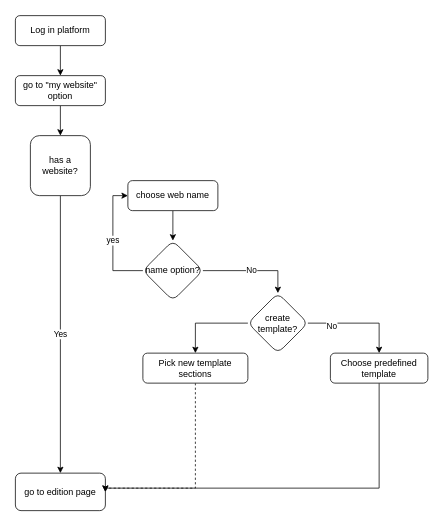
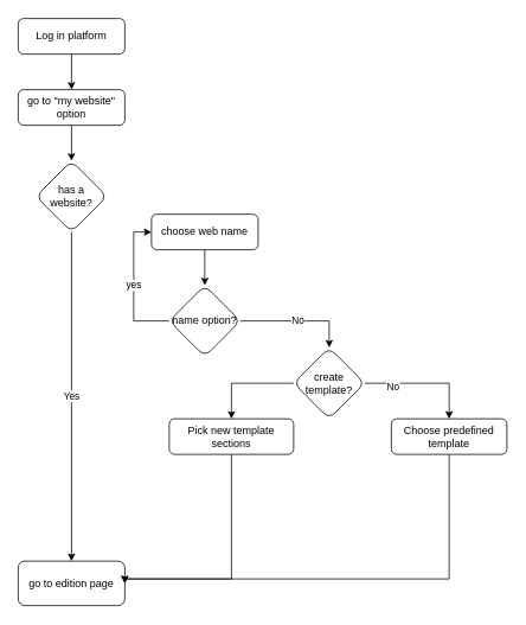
  <mxCell id="0" />
  <mxCell id="1" parent="0" />
  <mxCell id="2" value="" style="edgeStyle=orthogonalEdgeStyle;rounded=0;orthogonalLoop=1;jettySize=auto;html=1;" edge="1" parent="1" source="3" target="5"><mxGeometry relative="1" as="geometry" /></mxCell>
  <mxCell id="3" value="Log in platform" style="rounded=1;whiteSpace=wrap;html=1;" vertex="1" parent="1"><mxGeometry x="20" y="20" width="120" height="40" as="geometry" /></mxCell>
  <mxCell id="4" value="" style="edgeStyle=orthogonalEdgeStyle;rounded=0;orthogonalLoop=1;jettySize=auto;html=1;" edge="1" parent="1" source="5" target="7"><mxGeometry relative="1" as="geometry" /></mxCell>
  <mxCell id="5" value="go to &quot;my website&quot; option" style="whiteSpace=wrap;html=1;rounded=1;" vertex="1" parent="1"><mxGeometry x="20" y="100" width="120" height="40" as="geometry" /></mxCell>
  <mxCell id="6" value="Yes" style="edgeStyle=orthogonalEdgeStyle;rounded=0;orthogonalLoop=1;jettySize=auto;html=1;" edge="1" parent="1" source="7" target="8"><mxGeometry relative="1" as="geometry" /></mxCell>
- <mxCell id="7" value="has a website?" style="whiteSpace=wrap;html=1;rounded=1;" vertex="1" parent="1"><mxGeometry x="40" y="180" width="80" height="80" as="geometry" /></mxCell>
+ <mxCell id="7" value="has a website?" style="rhombus;whiteSpace=wrap;html=1;rounded=1;" vertex="1" parent="1"><mxGeometry x="40" y="180" width="80" height="80" as="geometry" /></mxCell>
  <mxCell id="8" value="go to edition page" style="whiteSpace=wrap;html=1;rounded=1;" vertex="1" parent="1"><mxGeometry x="20" y="630" width="120" height="50" as="geometry" /></mxCell>
  <mxCell id="9" value="" style="edgeStyle=orthogonalEdgeStyle;rounded=0;orthogonalLoop=1;jettySize=auto;html=1;" edge="1" parent="1" source="10" target="13"><mxGeometry relative="1" as="geometry" /></mxCell>
  <mxCell id="10" value="choose web name" style="whiteSpace=wrap;html=1;rounded=1;" vertex="1" parent="1"><mxGeometry x="170" y="240" width="120" height="40" as="geometry" /></mxCell>
  <mxCell id="11" value="yes" style="edgeStyle=orthogonalEdgeStyle;rounded=0;orthogonalLoop=1;jettySize=auto;html=1;exitX=0;exitY=0.5;exitDx=0;exitDy=0;entryX=0;entryY=0.5;entryDx=0;entryDy=0;" edge="1" parent="1" source="13" target="10"><mxGeometry relative="1" as="geometry" /></mxCell>
  <mxCell id="12" value="No" style="edgeStyle=orthogonalEdgeStyle;rounded=0;orthogonalLoop=1;jettySize=auto;html=1;" edge="1" parent="1" source="13" target="17"><mxGeometry relative="1" as="geometry"><Array as="points"><mxPoint x="370" y="360" /></Array></mxGeometry></mxCell>
  <mxCell id="13" value="name option?" style="rhombus;whiteSpace=wrap;html=1;rounded=1;" vertex="1" parent="1"><mxGeometry x="190" y="320" width="80" height="80" as="geometry" /></mxCell>
  <mxCell id="14" value="" style="edgeStyle=orthogonalEdgeStyle;rounded=0;orthogonalLoop=1;jettySize=auto;html=1;" edge="1" parent="1" source="17" target="21"><mxGeometry relative="1" as="geometry"><Array as="points"><mxPoint x="505" y="430" /></Array></mxGeometry></mxCell>
  <mxCell id="15" value="No" style="edgeLabel;html=1;align=center;verticalAlign=middle;resizable=0;points=[];" vertex="1" connectable="0" parent="14"><mxGeometry x="-0.547" y="-3" relative="1" as="geometry"><mxPoint as="offset" /></mxGeometry></mxCell>
  <mxCell id="16" style="edgeStyle=orthogonalEdgeStyle;rounded=0;orthogonalLoop=1;jettySize=auto;html=1;exitX=0;exitY=0.5;exitDx=0;exitDy=0;" edge="1" parent="1" source="17" target="19"><mxGeometry relative="1" as="geometry" /></mxCell>
  <mxCell id="17" value="create template?" style="rhombus;whiteSpace=wrap;html=1;rounded=1;" vertex="1" parent="1"><mxGeometry x="330" y="390" width="80" height="80" as="geometry" /></mxCell>
- <mxCell id="18" style="edgeStyle=orthogonalEdgeStyle;rounded=0;orthogonalLoop=1;jettySize=auto;html=1;entryX=1;entryY=0.5;entryDx=0;entryDy=0;dashed=1;" edge="1" parent="1" source="19" target="8"><mxGeometry relative="1" as="geometry"><Array as="points"><mxPoint x="260" y="650" /><mxPoint x="140" y="650" /></Array></mxGeometry></mxCell>
+ <mxCell id="18" style="edgeStyle=orthogonalEdgeStyle;rounded=0;orthogonalLoop=1;jettySize=auto;html=1;entryX=1;entryY=0.5;entryDx=0;entryDy=0;" edge="1" parent="1" source="19" target="8"><mxGeometry relative="1" as="geometry"><Array as="points"><mxPoint x="260" y="650" /><mxPoint x="140" y="650" /></Array></mxGeometry></mxCell>
  <mxCell id="19" value="Pick new template sections" style="whiteSpace=wrap;html=1;rounded=1;" vertex="1" parent="1"><mxGeometry x="190" y="470" width="140" height="40" as="geometry" /></mxCell>
  <mxCell id="20" style="edgeStyle=orthogonalEdgeStyle;rounded=0;orthogonalLoop=1;jettySize=auto;html=1;entryX=1;entryY=0.5;entryDx=0;entryDy=0;" edge="1" parent="1" source="21" target="8"><mxGeometry relative="1" as="geometry"><Array as="points"><mxPoint x="505" y="650" /><mxPoint x="140" y="650" /></Array></mxGeometry></mxCell>
  <mxCell id="21" value="Choose predefined template" style="whiteSpace=wrap;html=1;rounded=1;" vertex="1" parent="1"><mxGeometry x="440" y="470" width="130" height="40" as="geometry" /></mxCell>
